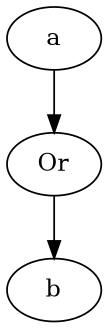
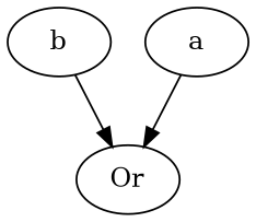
  digraph {
    n1 [label=Or]
    n2 [label=b]
    n3 [label=a]
-   n1 -> n2
+   n2 -> n1
    n3 -> n1
  }
